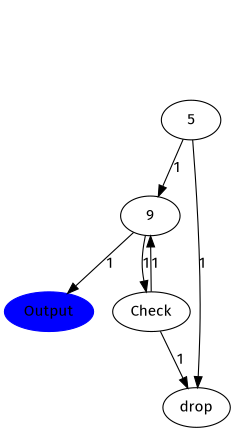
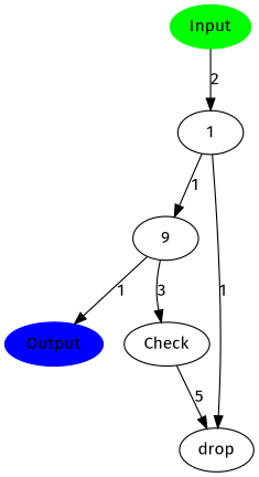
  strict digraph {
    fontname="Fira Sans"
    node [fontname="Fira Sans"]
    edge [fontname="Fira Sans"]
-   1 [label=5]
+   Input [color=green style=filled]
+   1
    n3 [label=9]
    drop
    Output [color=blue style=filled]
    Check
+   Input -> 1 [label=2]
    1 -> n3 [label=1]
    1 -> drop [label=1]
    n3 -> Output [label=1]
-   n3 -> Check [label=1]
-   Check -> n3 [label=1]
-   Check -> drop [label=1]
+   n3 -> Check [label=3]
+   Check -> drop [label=5]
  }
